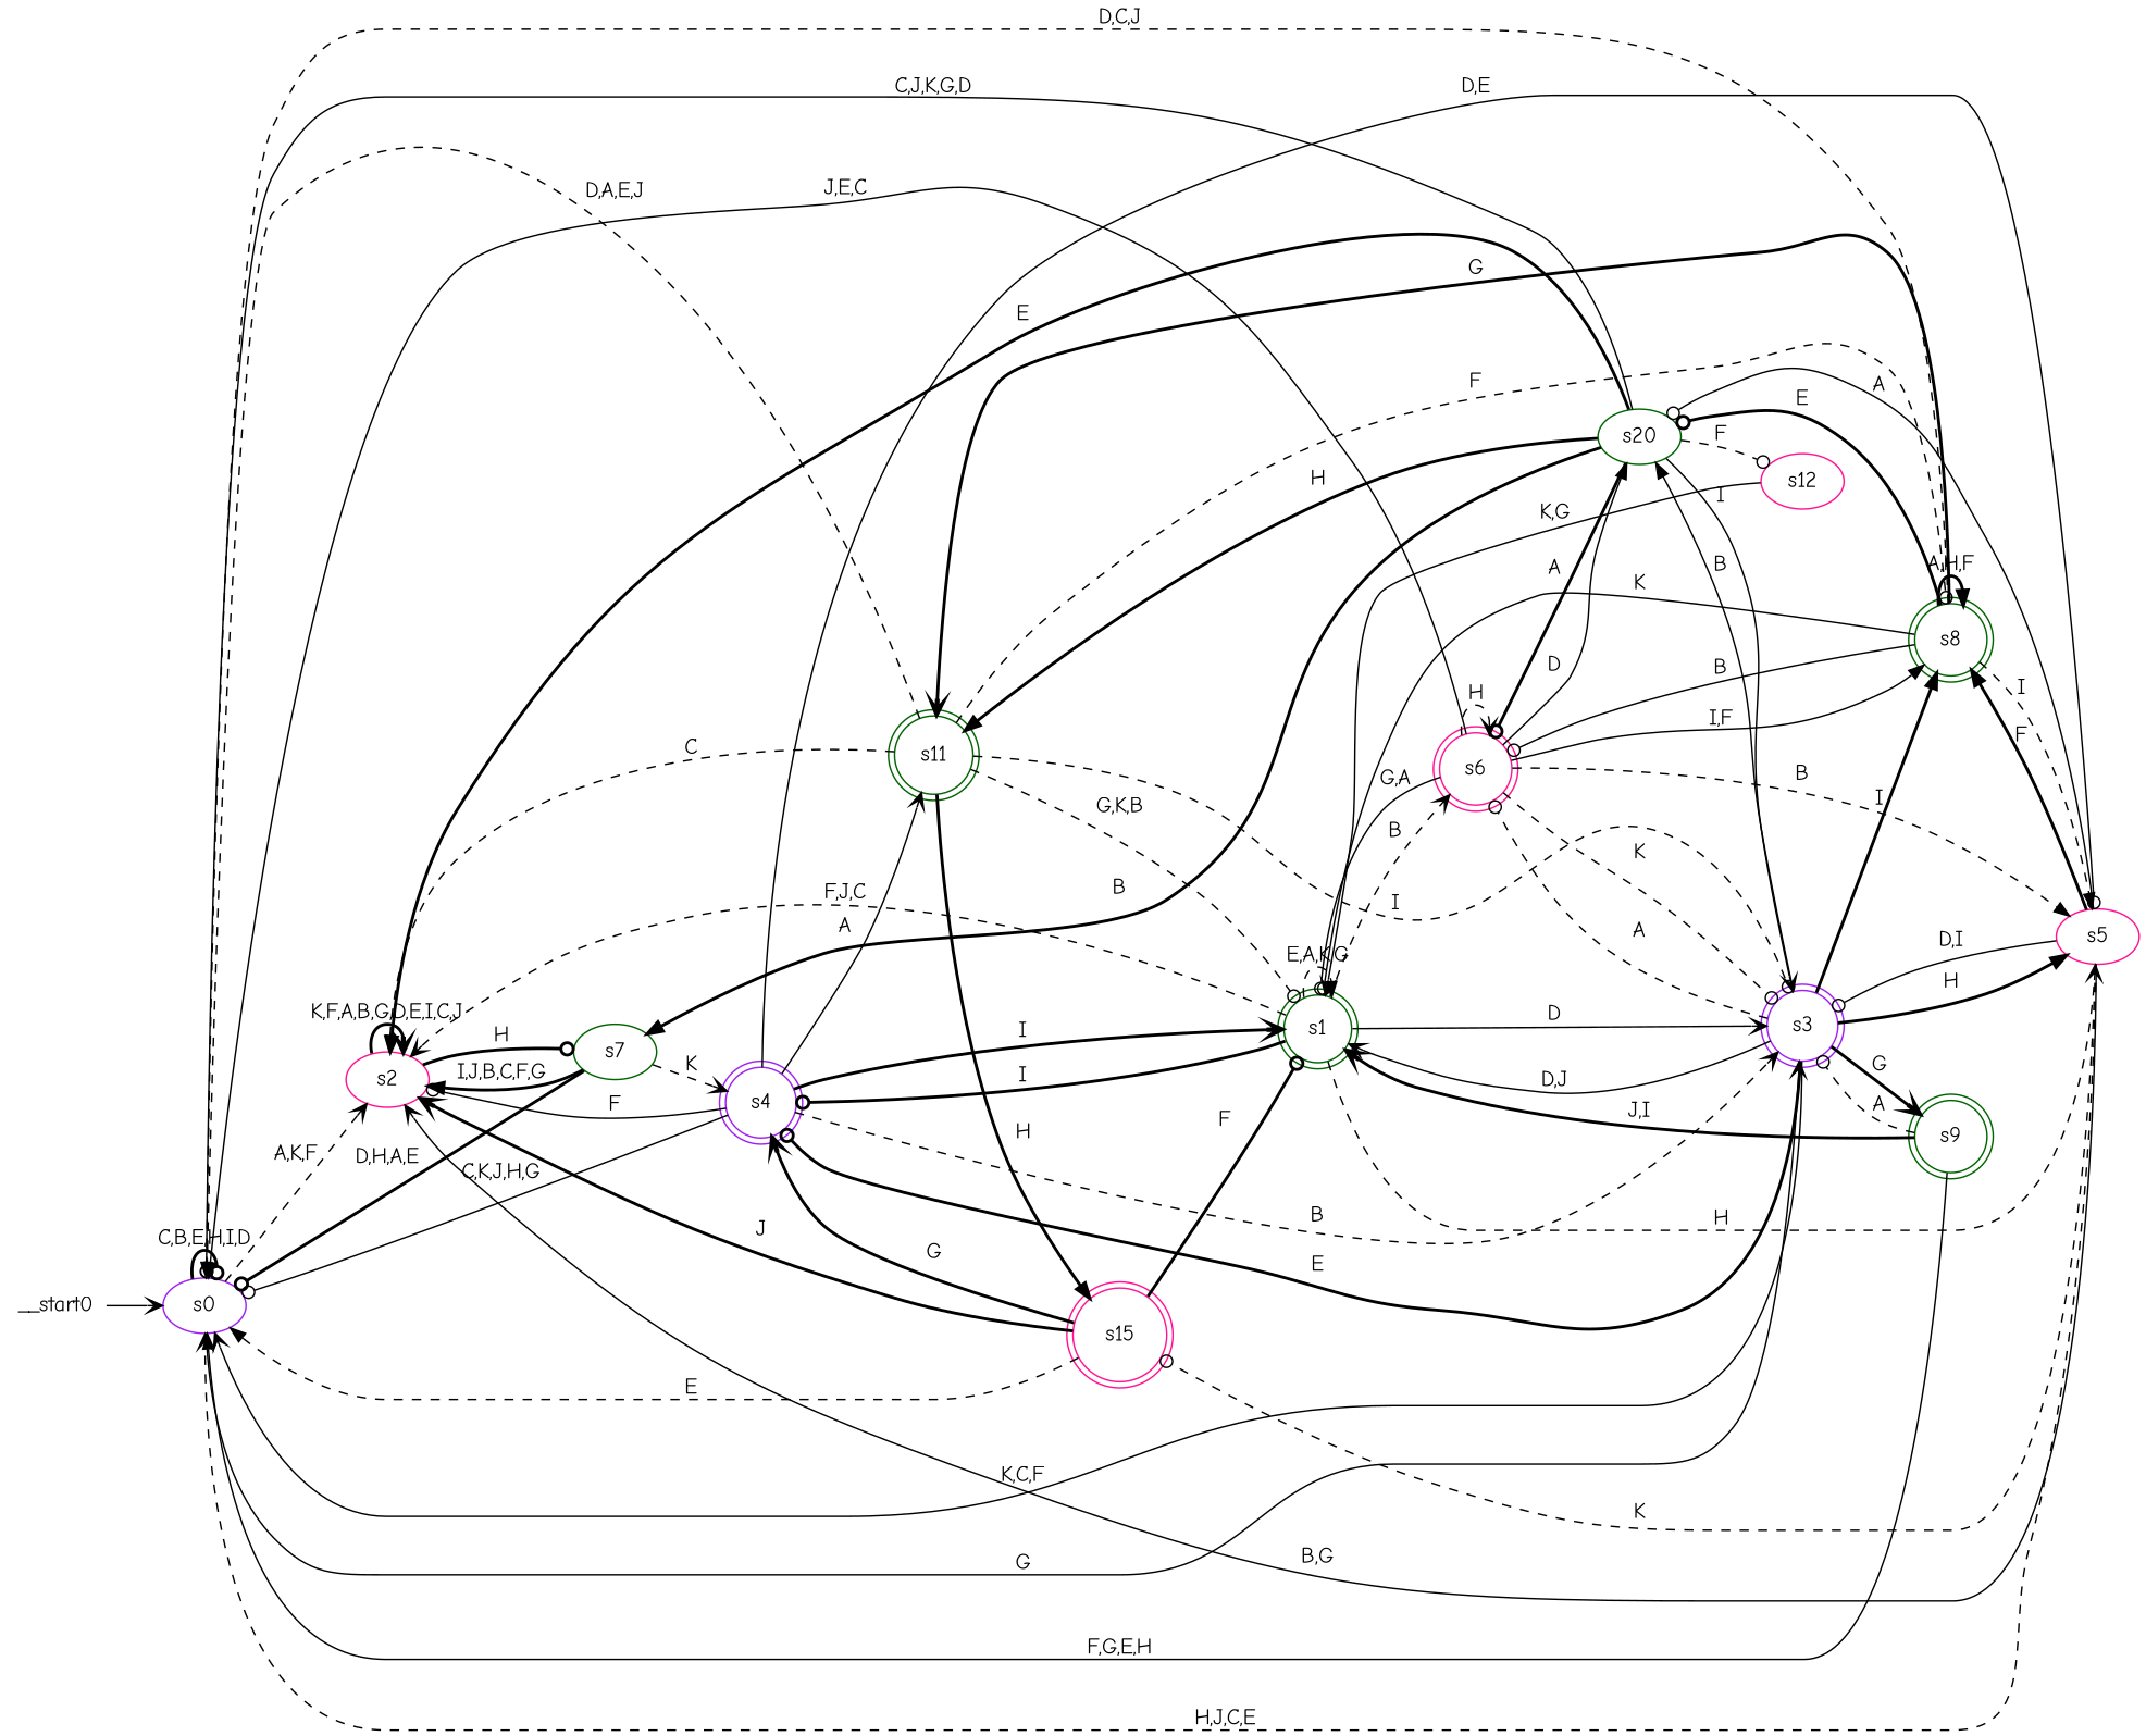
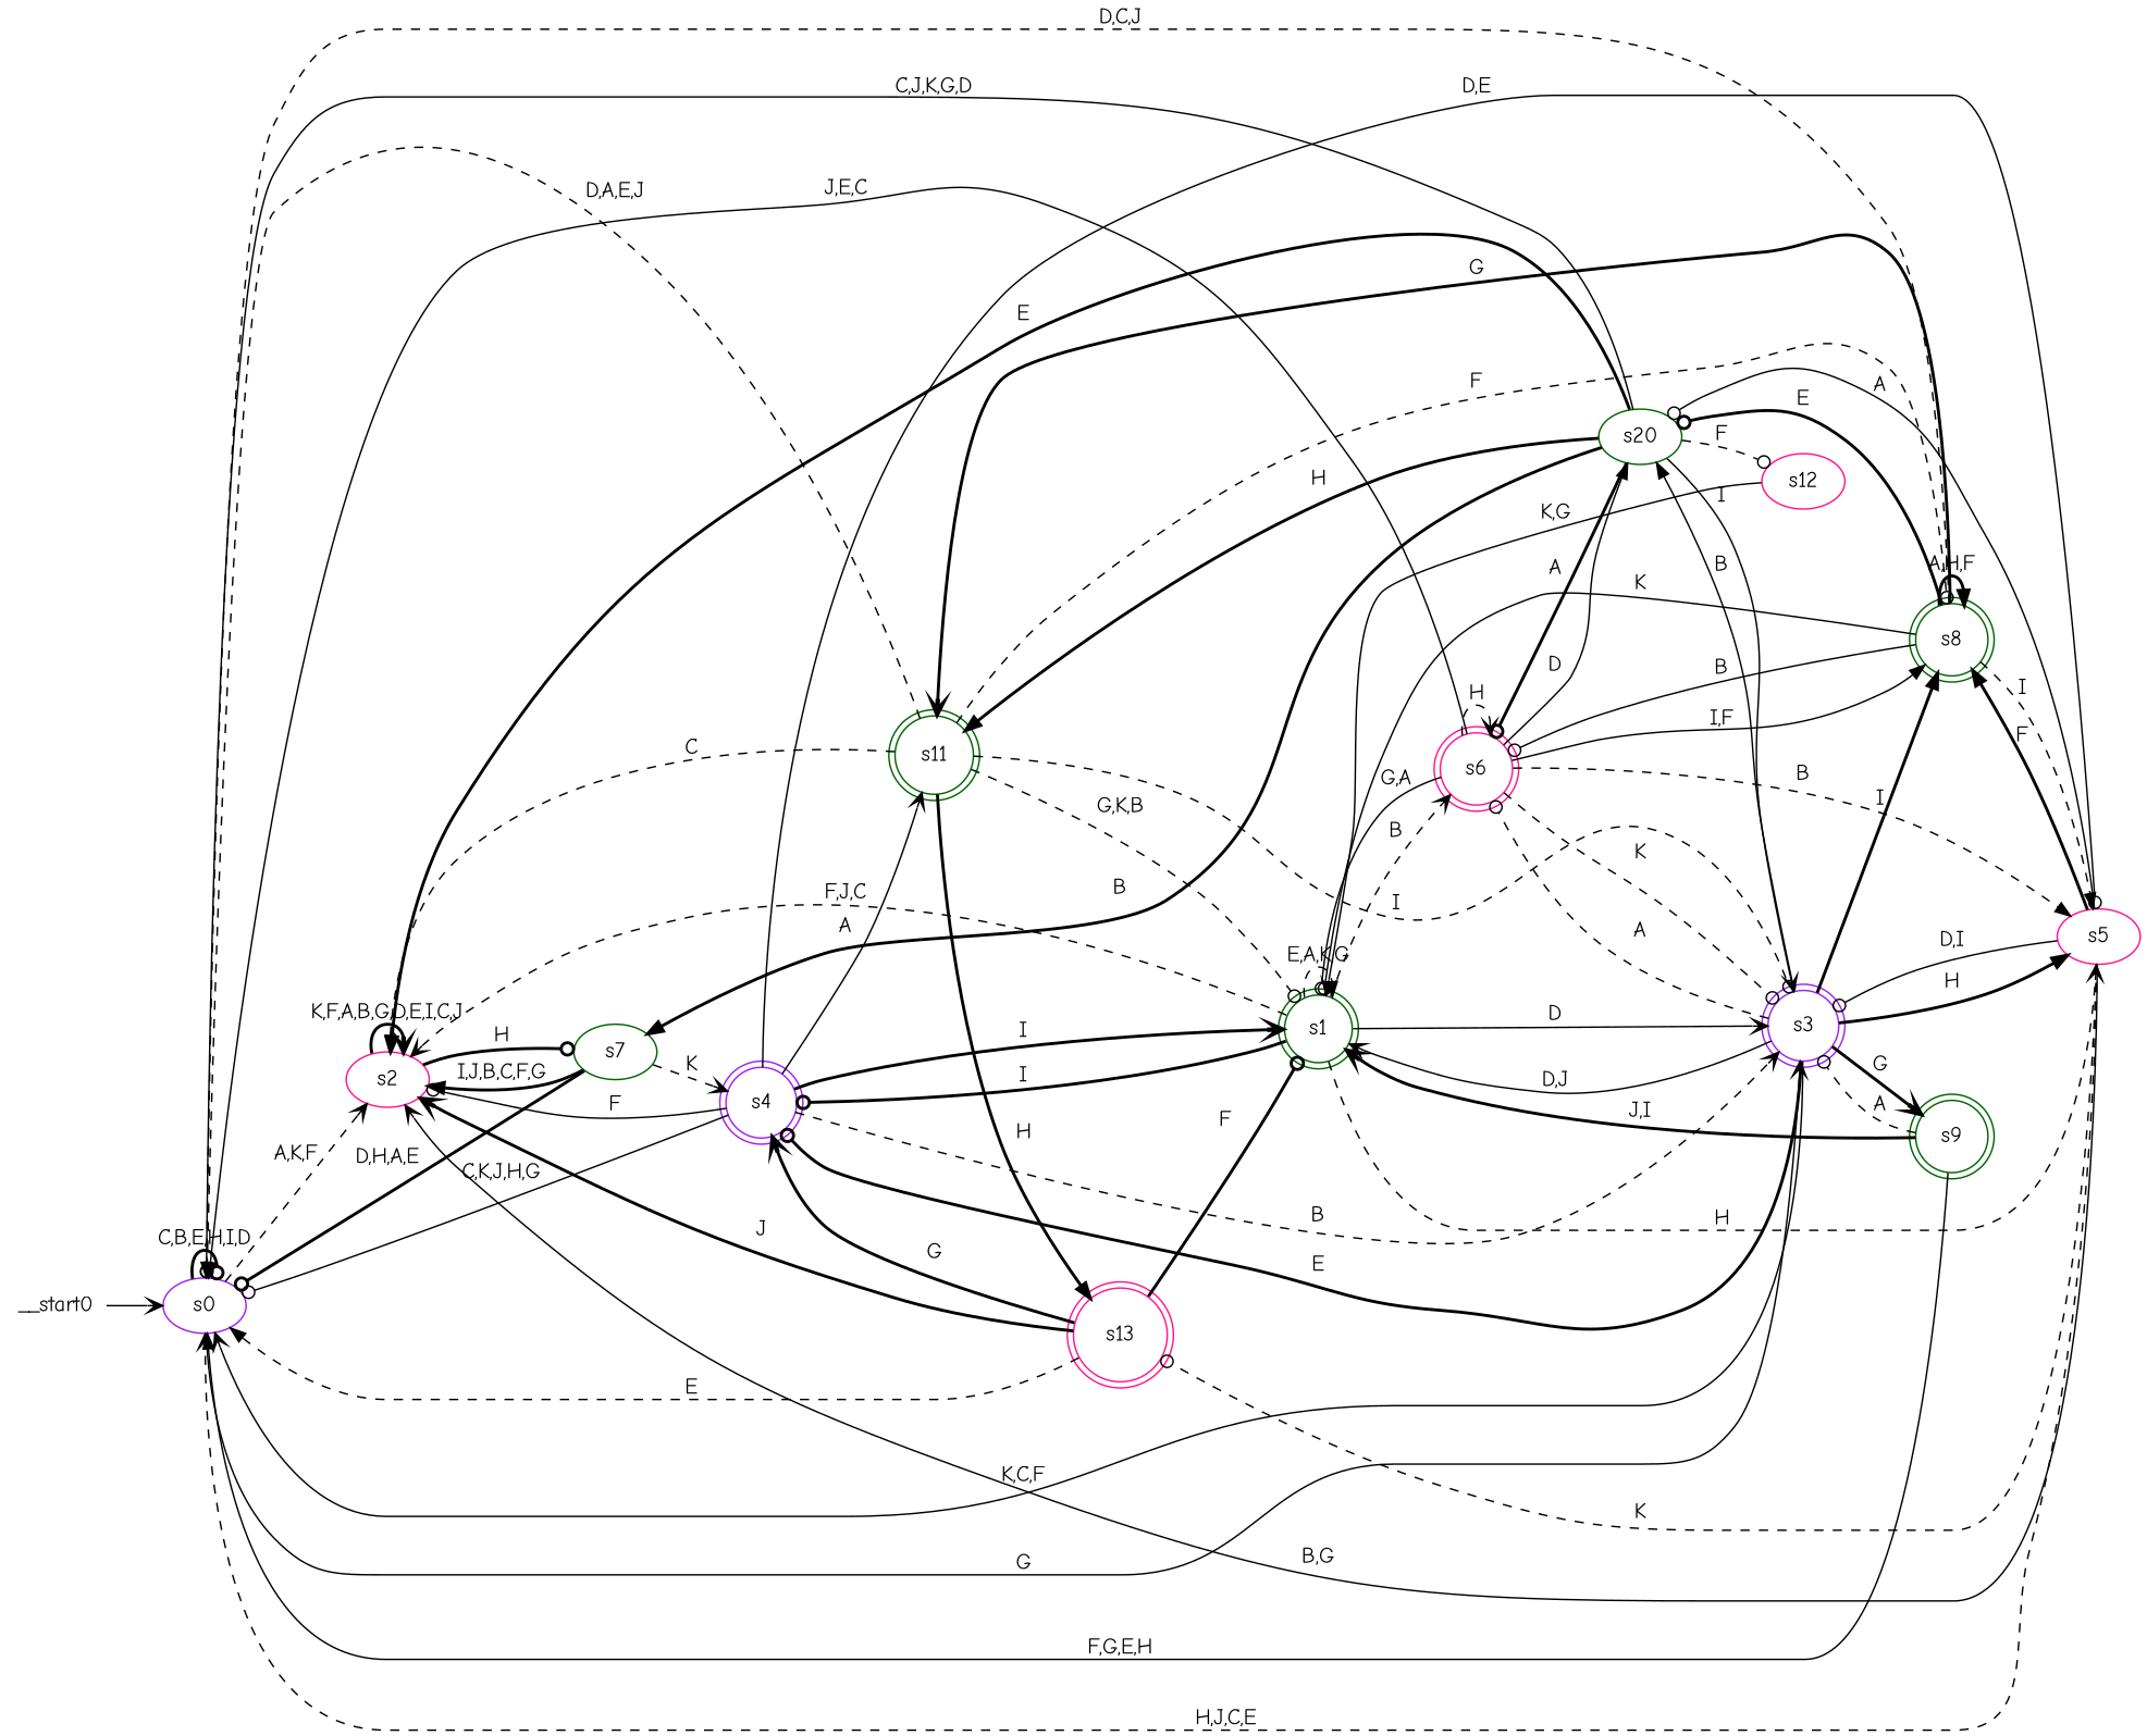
  digraph {
    fontname="Comic Neue"
    rankdir=LR
    node [color=darkgreen fontname="Comic Neue" shape=doublecircle]
    edge [arrowhead=odot fontname="Comic Neue" style=bold]
    n1 [color=purple label=s0 shape=""]
    n2 [color=deeppink label=s2 shape=""]
    n3 [color=purple label=s3]
    n4 [label=s1]
    n5 [color=purple label=s4]
    n6 [color=deeppink label=s5 shape=""]
    n7 [color=deeppink label=s6]
    n8 [label=s7 shape=""]
    n9 [label=s8]
    n10 [label=s9]
    n11 [label=s20 shape=""]
    n12 [label=s11]
-   n13 [color=deeppink label=s15]
+   n13 [color=deeppink label=s13]
    n14 [color=deeppink label=s12 shape=""]
    __start0 [shape=none]
    n1 -> n1 [label="C,B,E,H,I,D"]
    n1 -> n2 [arrowhead=vee label="A,K,F" style=dashed]
    n1 -> n3 [arrowhead=vee label=G style=solid]
    n2 -> n2 [arrowhead=vee label="K,F,A,B,G,D,E,I,C,J"]
    n2 -> n8 [label=H]
    n3 -> n1 [arrowhead=vee label="K,C,F" style=solid]
    n3 -> n4 [arrowhead=vee label="D,J" style=solid]
    n3 -> n5 [label=E]
    n3 -> n6 [arrowhead=normal label=H]
    n3 -> n7 [label=A style=dashed]
    n3 -> n9 [arrowhead=normal label=I]
    n3 -> n10 [arrowhead=vee label=G]
    n3 -> n11 [arrowhead=normal label=B style=solid]
    n4 -> n2 [arrowhead=vee label="F,J,C" style=dashed]
    n4 -> n3 [arrowhead=vee label=D style=solid]
    n4 -> n4 [arrowhead=normal label="E,A,K,G" style=dashed]
    n4 -> n5 [label=I]
    n4 -> n6 [arrowhead=vee label=H style=dashed]
    n4 -> n7 [arrowhead=vee label=B style=dashed]
    n5 -> n1 [label="C,K,J,H,G" style=solid]
    n5 -> n2 [label=F style=solid]
    n5 -> n3 [arrowhead=vee label=B style=dashed]
    n5 -> n4 [arrowhead=vee label=I]
    n5 -> n6 [label="D,E" style=solid]
    n5 -> n12 [arrowhead=vee label=A style=solid]
    n6 -> n1 [arrowhead=vee label="H,J,C,E" style=dashed]
    n6 -> n2 [arrowhead=vee label="B,G" style=solid]
    n6 -> n3 [label="D,I" style=solid]
    n6 -> n9 [arrowhead=normal label=F]
    n6 -> n11 [label=A style=solid]
    n6 -> n13 [label=K style=dashed]
    n7 -> n1 [arrowhead=normal label="J,E,C" style=solid]
    n7 -> n3 [label=K style=dashed]
    n7 -> n4 [label="G,A" style=solid]
    n7 -> n6 [arrowhead=normal label=B style=dashed]
    n7 -> n7 [arrowhead=vee label=H style=dashed]
    n7 -> n9 [arrowhead=normal label="I,F" style=solid]
    n7 -> n11 [arrowhead=normal label=D style=solid]
    n8 -> n1 [label="D,H,A,E"]
    n8 -> n2 [arrowhead=normal label="I,J,B,C,F,G"]
    n8 -> n5 [arrowhead=vee label=K style=dashed]
    n9 -> n1 [label="D,C,J" style=dashed]
    n9 -> n4 [label=K style=solid]
    n9 -> n6 [arrowhead=normal label=I style=dashed]
    n9 -> n7 [label=B style=solid]
    n9 -> n9 [arrowhead=normal label="A,H,F"]
    n9 -> n11 [label=E]
    n9 -> n12 [arrowhead=vee label=G]
    n10 -> n1 [arrowhead=normal label="F,G,E,H" style=solid]
    n10 -> n3 [label=A style=dashed]
    n10 -> n4 [arrowhead=vee label="J,I"]
    n11 -> n1 [arrowhead=normal label="C,J,K,G,D" style=solid]
    n11 -> n2 [arrowhead=normal label=E]
    n11 -> n3 [arrowhead=vee label=I style=solid]
    n11 -> n7 [label=A]
    n11 -> n8 [arrowhead=normal label=B]
    n11 -> n12 [arrowhead=normal label=H]
    n11 -> n14 [label=F style=dashed]
    n12 -> n1 [label="D,A,E,J" style=dashed]
    n12 -> n2 [arrowhead=normal label=C style=dashed]
    n12 -> n3 [label=I style=dashed]
    n12 -> n4 [label="G,K,B" style=dashed]
    n12 -> n9 [label=F style=dashed]
    n12 -> n13 [arrowhead=normal label=H]
    n13 -> n1 [arrowhead=normal label=E style=dashed]
    n13 -> n2 [arrowhead=vee label=J]
    n13 -> n4 [label=F]
    n13 -> n5 [arrowhead=vee label=G]
    n14 -> n4 [arrowhead=vee label="K,G" style=solid]
    __start0 -> n1 [arrowhead=vee style=solid]
  }
